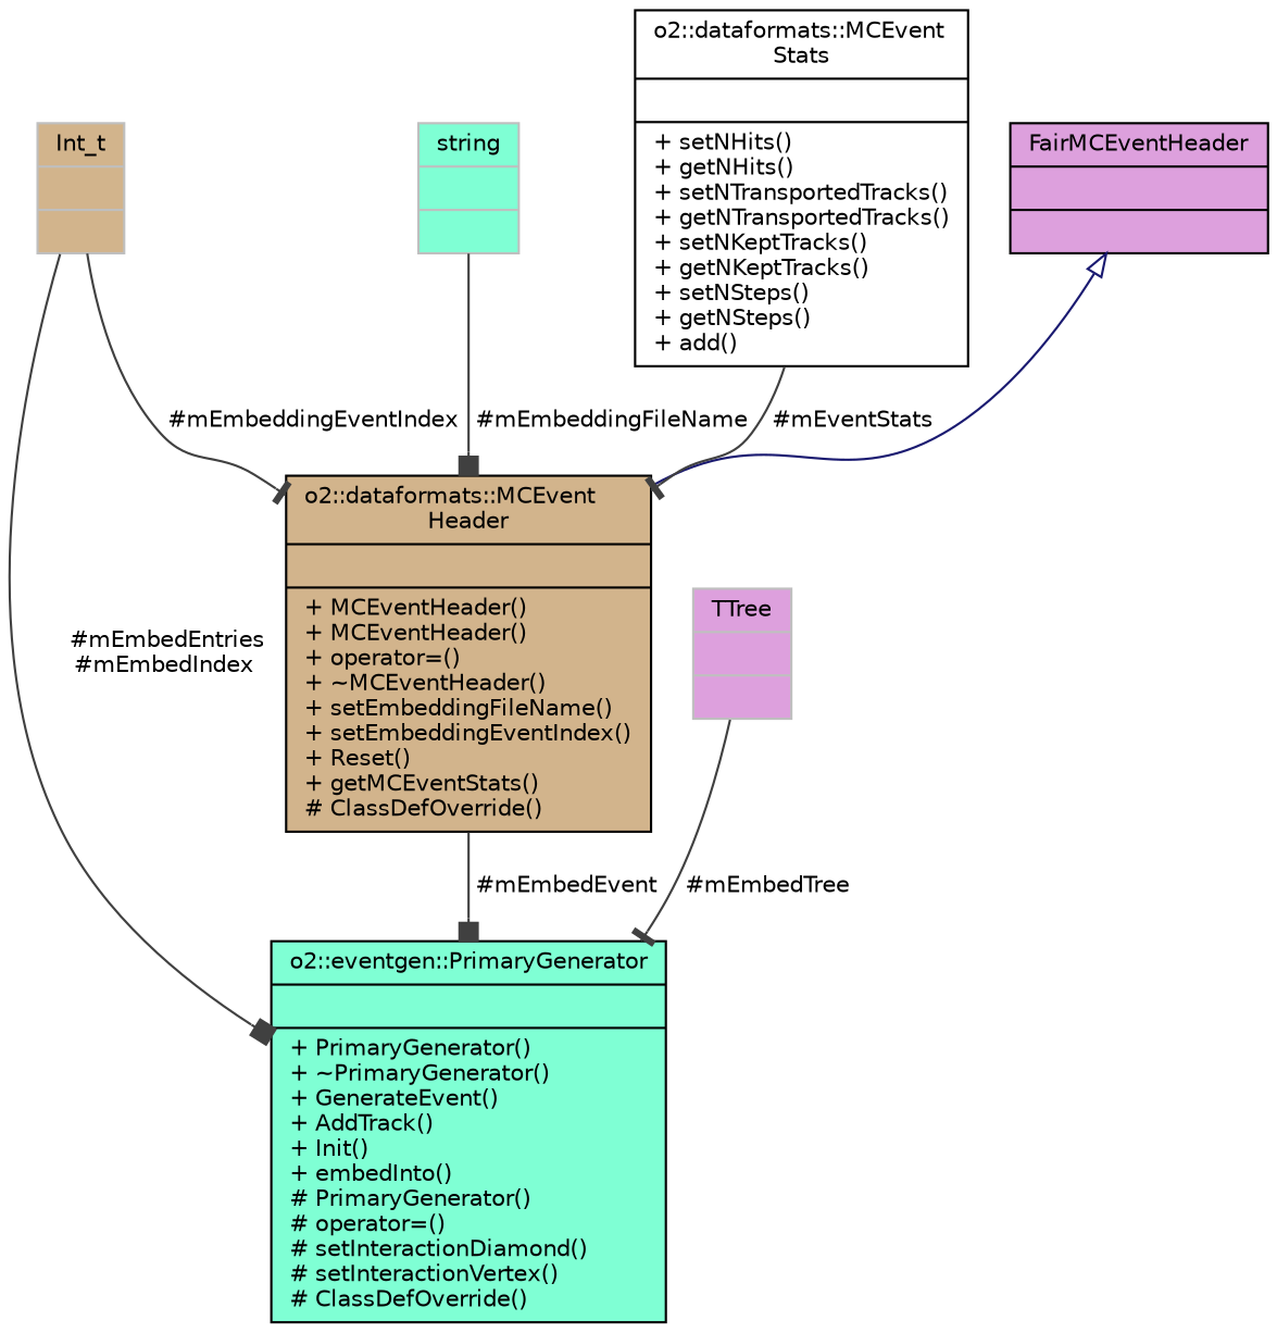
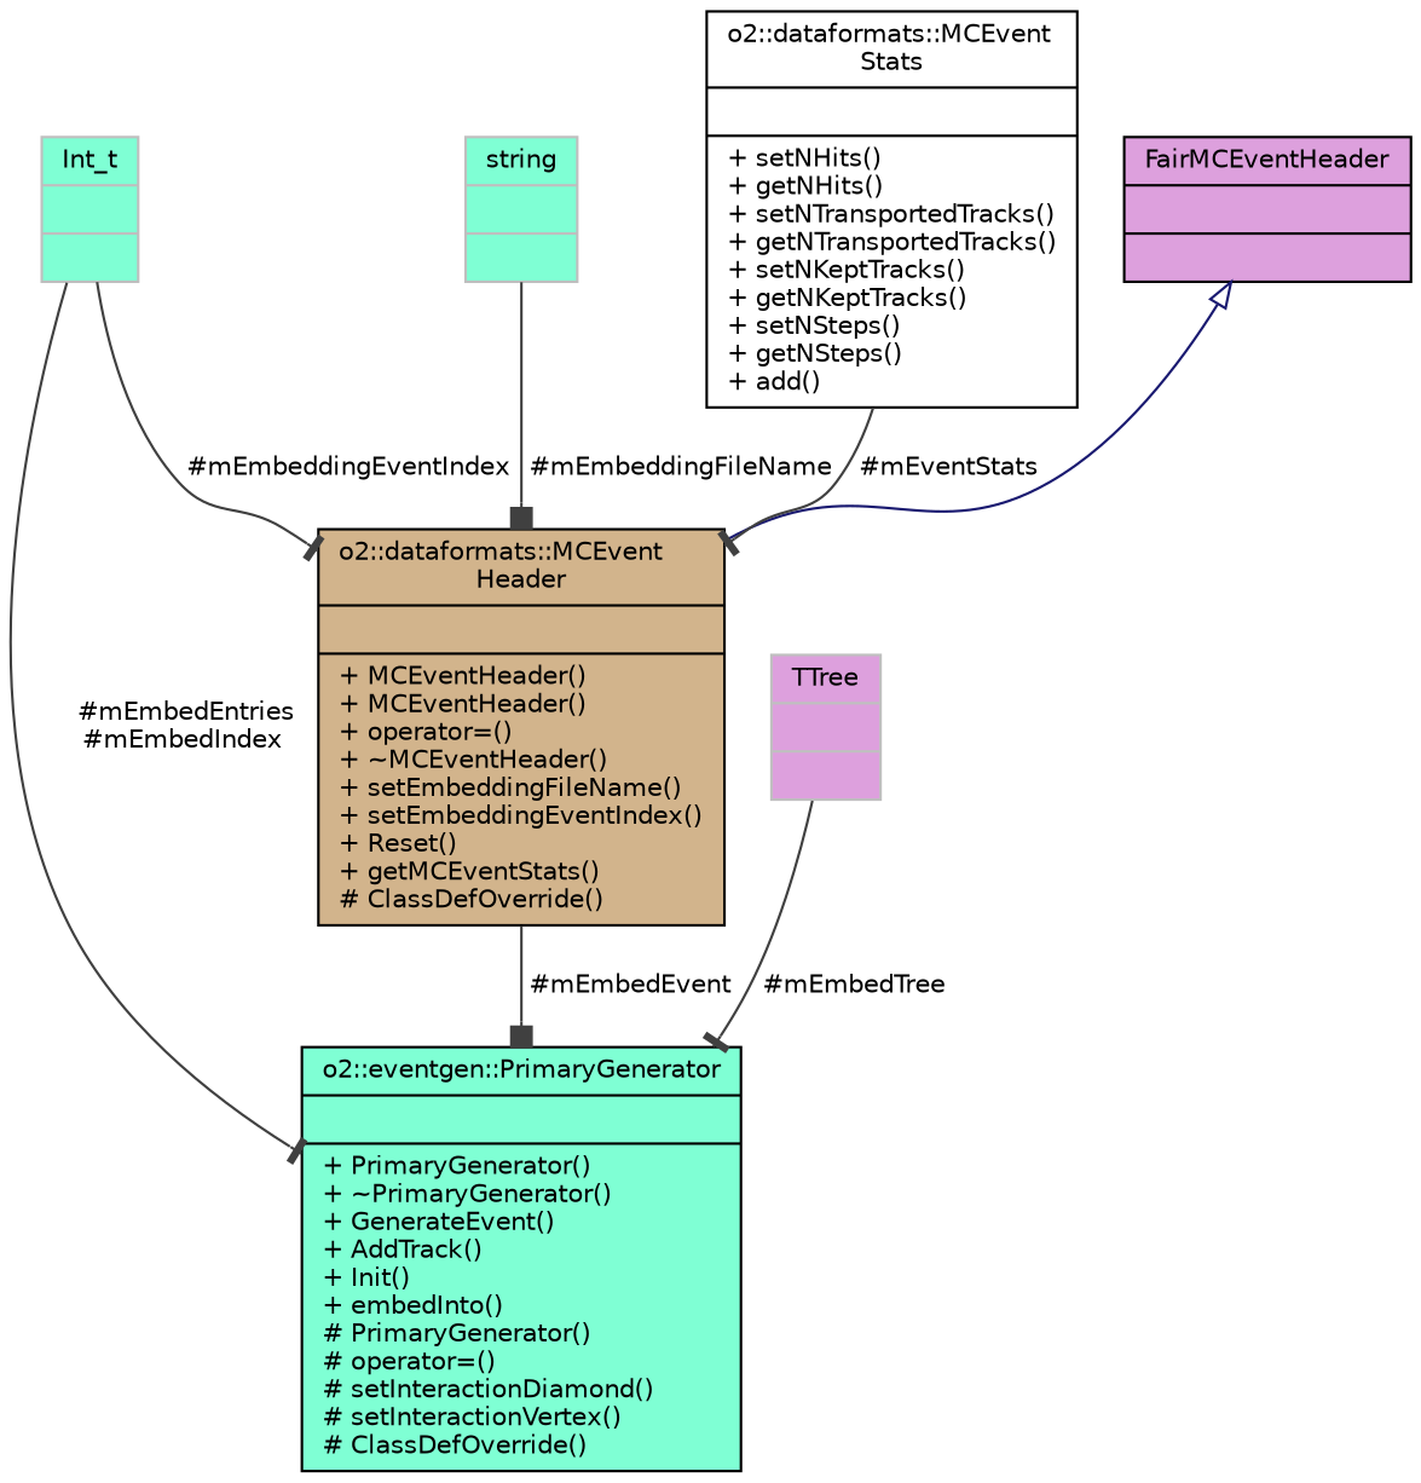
  digraph {
    node [color=black fillcolor=aquamarine fontname=Helvetica fontsize=10 shape=record style=filled]
    edge [arrowhead=tee color=grey25 fontname=Helvetica fontsize=10 labelfontname=Helvetica labelfontsize=10 style=solid]
    n1 [fontcolor=black height=0.2 label="{o2::eventgen::PrimaryGenerator\n||+ PrimaryGenerator()\l+ ~PrimaryGenerator()\l+ GenerateEvent()\l+ AddTrack()\l+ Init()\l+ embedInto()\l# PrimaryGenerator()\l# operator=()\l# setInteractionDiamond()\l# setInteractionVertex()\l# ClassDefOverride()\l}" width=0.4]
    n2 [fillcolor=tan height=0.2 label="{o2::dataformats::MCEvent\lHeader\n||+ MCEventHeader()\l+ MCEventHeader()\l+ operator=()\l+ ~MCEventHeader()\l+ setEmbeddingFileName()\l+ setEmbeddingEventIndex()\l+ Reset()\l+ getMCEventStats()\l# ClassDefOverride()\l}" width=0.4]
    n3 [fillcolor=plum height=0.2 label="{FairMCEventHeader\n||}" width=0.4]
    n4 [color=grey75 height=0.2 label="{string\n||}" width=0.4]
-   n5 [color=grey75 fillcolor=tan height=0.2 label="{Int_t\n||}" width=0.4]
+   n5 [color=grey75 height=0.2 label="{Int_t\n||}" width=0.4]
    n6 [fillcolor=white height=0.2 label="{o2::dataformats::MCEvent\lStats\n||+ setNHits()\l+ getNHits()\l+ setNTransportedTracks()\l+ getNTransportedTracks()\l+ setNKeptTracks()\l+ getNKeptTracks()\l+ setNSteps()\l+ getNSteps()\l+ add()\l}" width=0.4]
    n7 [color=grey75 fillcolor=plum height=0.2 label="{TTree\n||}" width=0.4]
    n2 -> n1 [arrowhead=box label=" #mEmbedEvent"]
    n3 -> n2 [arrowtail=onormal color=midnightblue dir=back arrowhead=""]
    n4 -> n2 [arrowhead=box label=" #mEmbeddingFileName"]
-   n5 -> n1 [arrowhead=box label=" #mEmbedEntries\n#mEmbedIndex"]
+   n5 -> n1 [label=" #mEmbedEntries\n#mEmbedIndex"]
    n5 -> n2 [label=" #mEmbeddingEventIndex"]
    n6 -> n2 [label=" #mEventStats"]
    n7 -> n1 [label=" #mEmbedTree"]
  }
